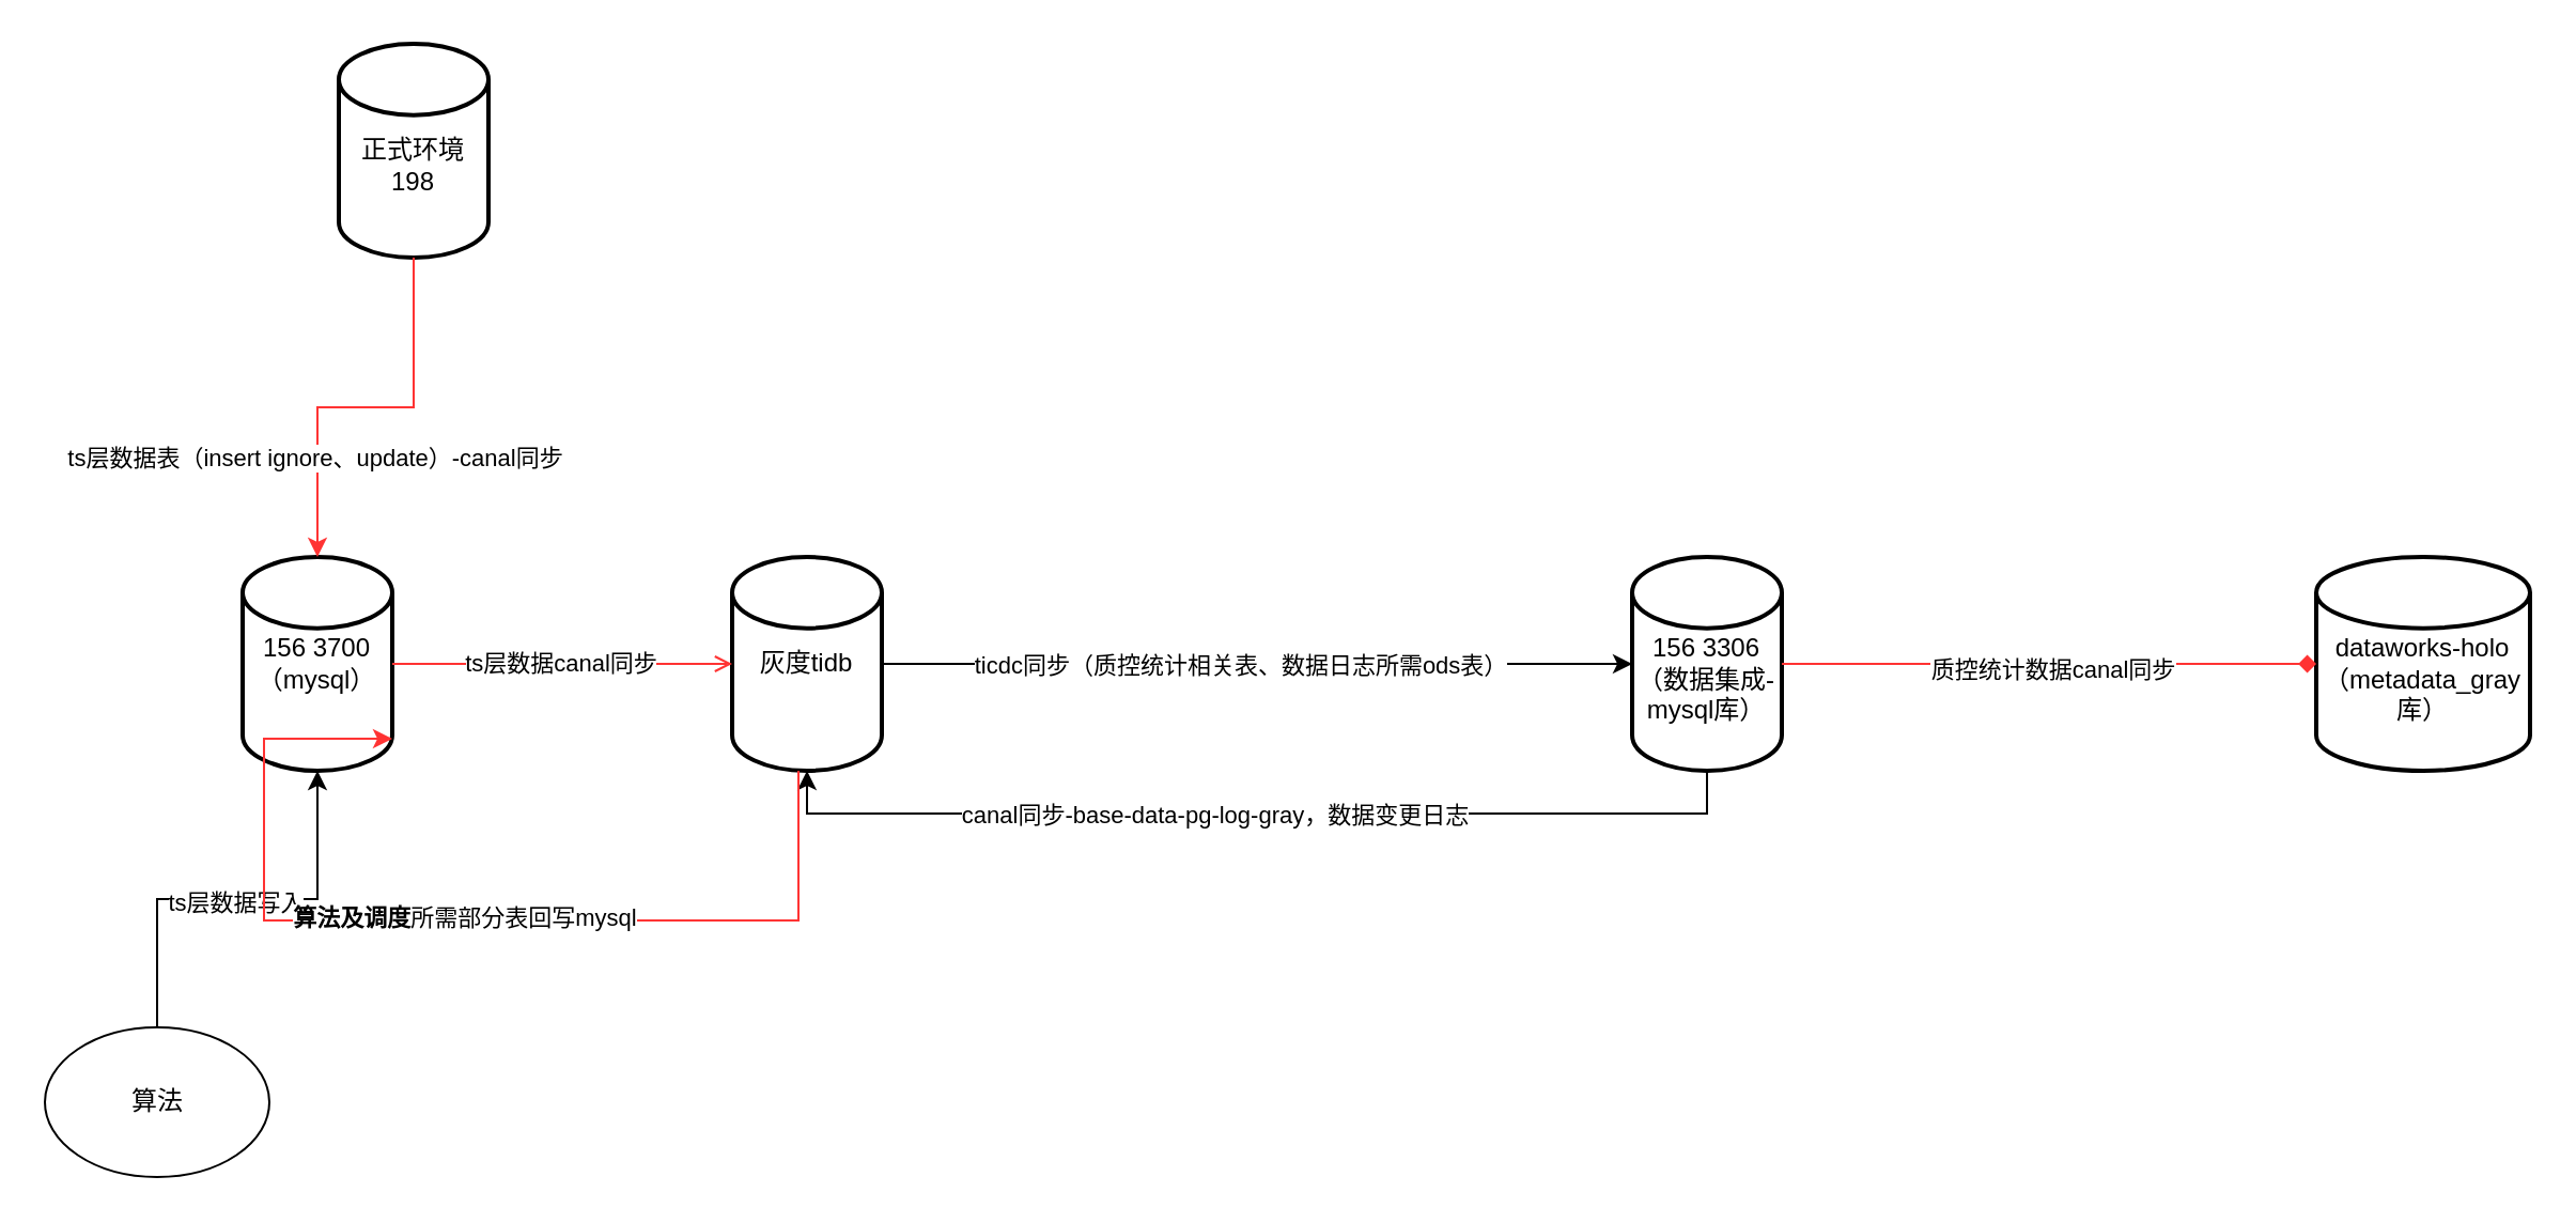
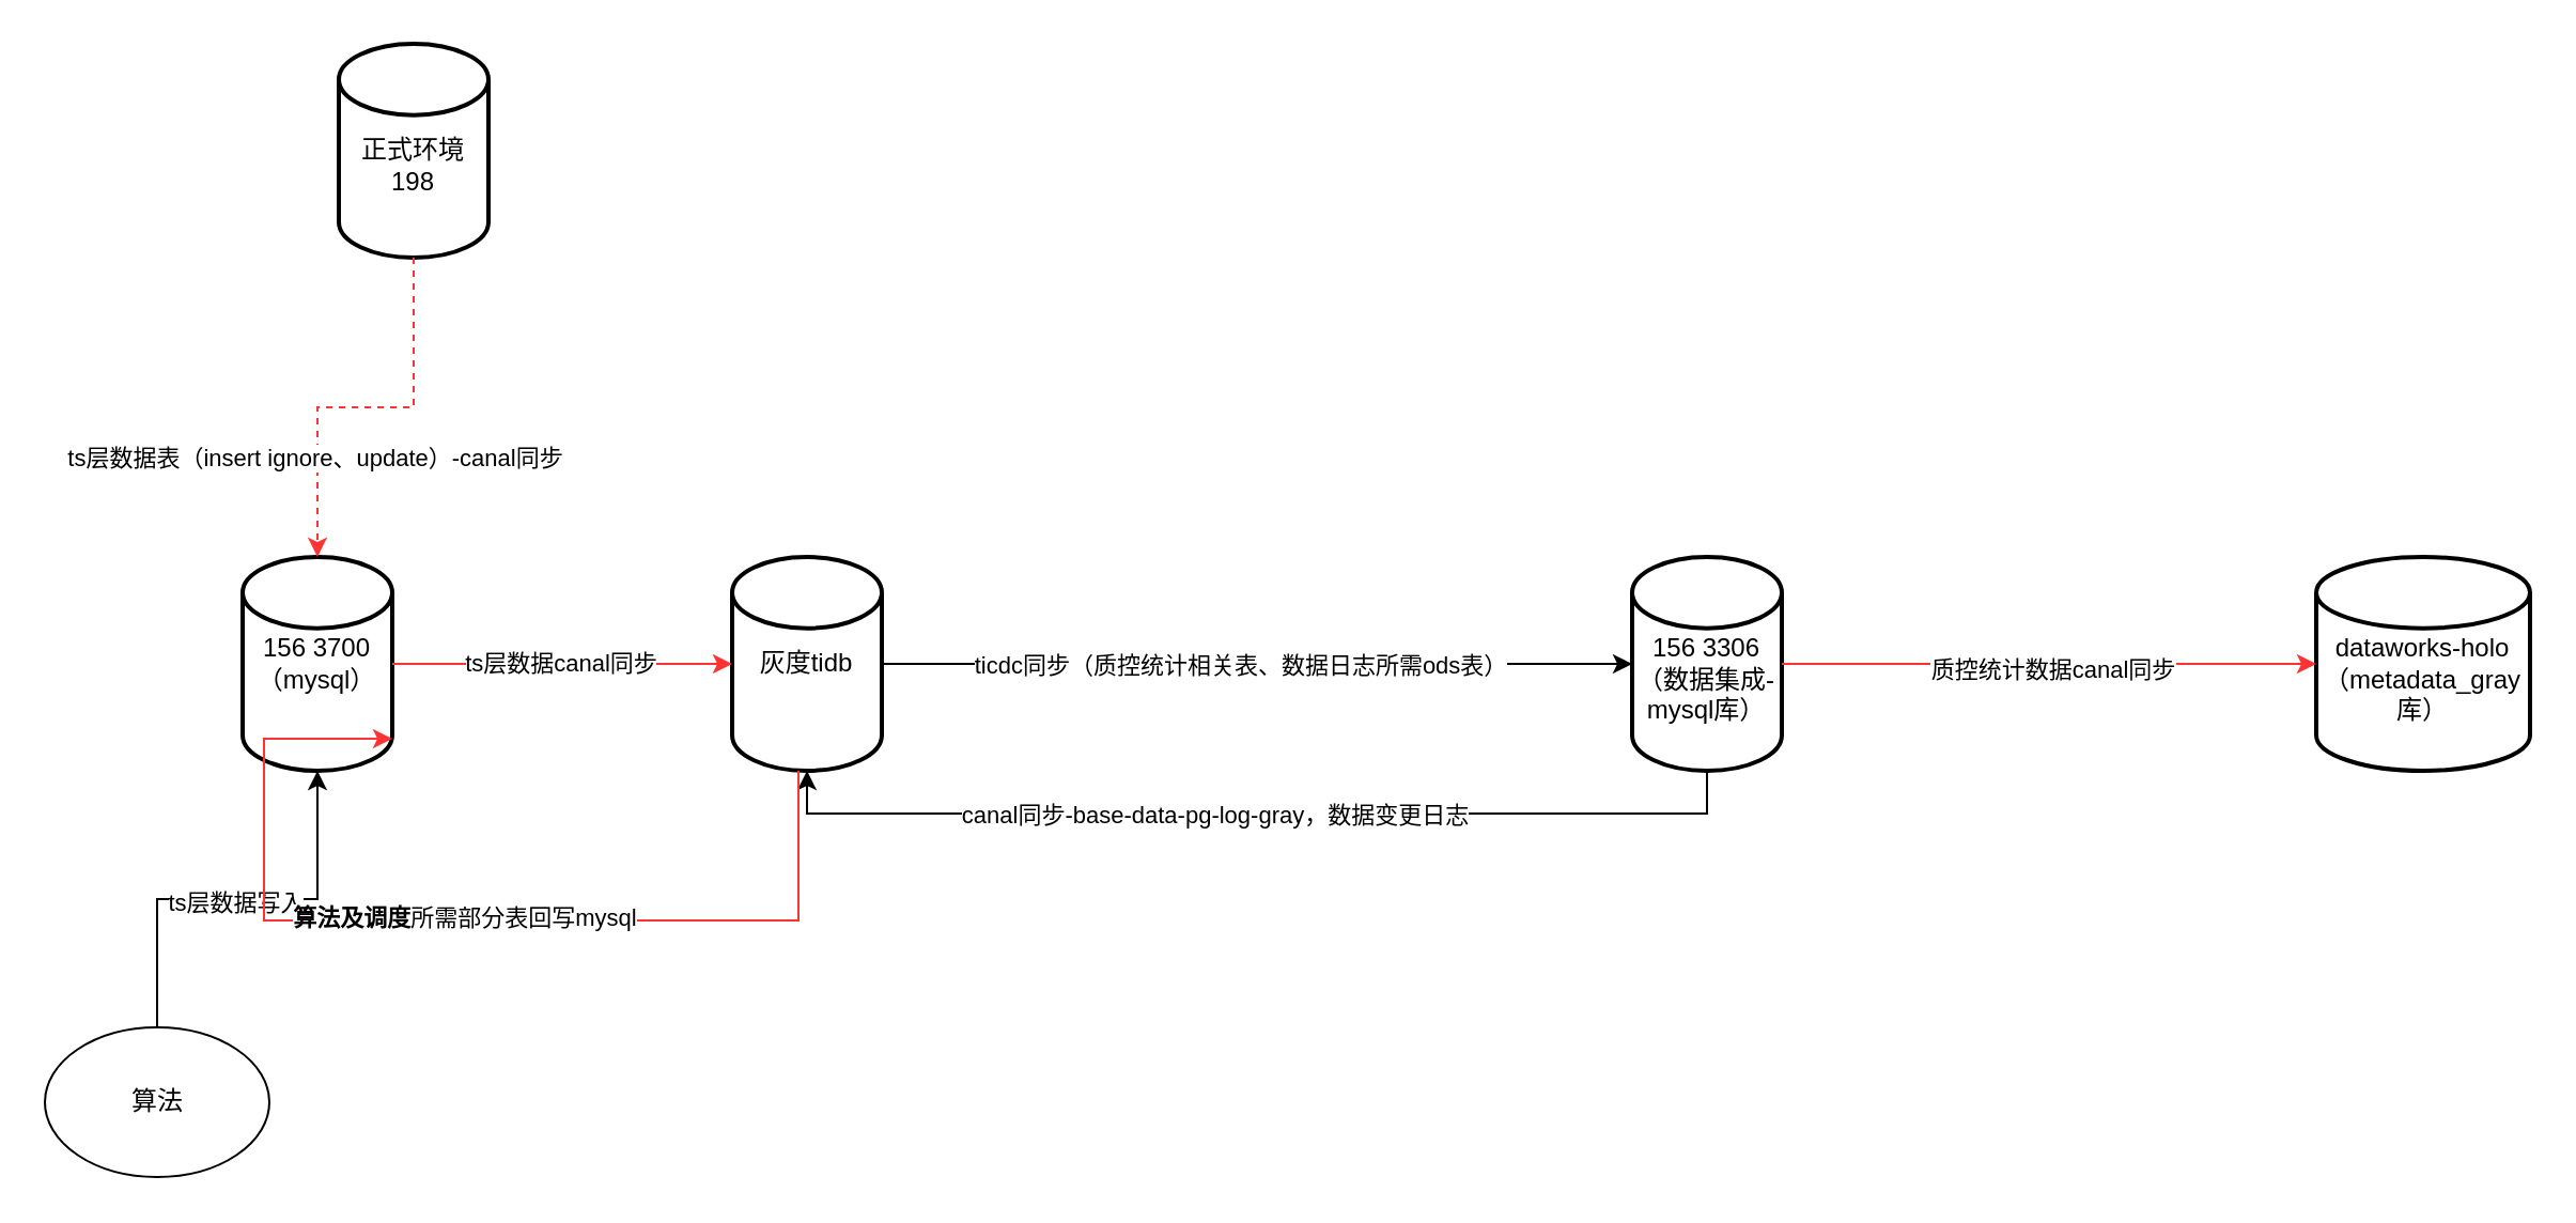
  <mxCell id="0" />
  <mxCell id="1" parent="0" />
  <mxCell id="2" value="156 3700（mysql）" style="strokeWidth=2;html=1;shape=mxgraph.flowchart.database;whiteSpace=wrap;" vertex="1" parent="1"><mxGeometry x="113" y="260" width="70" height="100" as="geometry" /></mxCell>
  <mxCell id="3" value="&lt;div&gt;&lt;br&gt;&lt;/div&gt;156 3306&lt;br&gt;（数据集成-mysql库）" style="strokeWidth=2;html=1;shape=mxgraph.flowchart.database;whiteSpace=wrap;" vertex="1" parent="1"><mxGeometry x="763" y="260" width="70" height="100" as="geometry" /></mxCell>
  <mxCell id="4" value="算法" style="ellipse;whiteSpace=wrap;html=1;" vertex="1" parent="1"><mxGeometry x="20.5" y="480" width="105" height="70" as="geometry" /></mxCell>
  <mxCell id="5" style="edgeStyle=orthogonalEdgeStyle;rounded=0;orthogonalLoop=1;jettySize=auto;html=1;entryX=0.5;entryY=1;entryDx=0;entryDy=0;entryPerimeter=0;" edge="1" parent="1" source="4" target="2"><mxGeometry relative="1" as="geometry" /></mxCell>
  <mxCell id="6" value="ts层数据写入" style="edgeLabel;html=1;align=center;verticalAlign=middle;resizable=0;points=[];" vertex="1" connectable="0" parent="5"><mxGeometry x="-0.012" y="-1" relative="1" as="geometry"><mxPoint as="offset" /></mxGeometry></mxCell>
  <mxCell id="7" value="灰度tidb" style="strokeWidth=2;html=1;shape=mxgraph.flowchart.database;whiteSpace=wrap;" vertex="1" parent="1"><mxGeometry x="342" y="260" width="70" height="100" as="geometry" /></mxCell>
- <mxCell id="8" style="edgeStyle=orthogonalEdgeStyle;rounded=0;orthogonalLoop=1;jettySize=auto;html=1;entryX=0;entryY=0.5;entryDx=0;entryDy=0;entryPerimeter=0;strokeColor=#FF3333;endArrow=open;" edge="1" parent="1" source="2" target="7"><mxGeometry relative="1" as="geometry" /></mxCell>
+ <mxCell id="8" style="edgeStyle=orthogonalEdgeStyle;rounded=0;orthogonalLoop=1;jettySize=auto;html=1;entryX=0;entryY=0.5;entryDx=0;entryDy=0;entryPerimeter=0;strokeColor=#FF3333;" edge="1" parent="1" source="2" target="7"><mxGeometry relative="1" as="geometry" /></mxCell>
  <mxCell id="9" value="ts层数据canal同步" style="edgeLabel;html=1;align=center;verticalAlign=middle;resizable=0;points=[];" vertex="1" connectable="0" parent="8"><mxGeometry x="-0.026" y="1" relative="1" as="geometry"><mxPoint x="1" as="offset" /></mxGeometry></mxCell>
  <mxCell id="10" style="edgeStyle=orthogonalEdgeStyle;rounded=0;orthogonalLoop=1;jettySize=auto;html=1;entryX=0;entryY=0.5;entryDx=0;entryDy=0;entryPerimeter=0;" edge="1" parent="1" source="7" target="3"><mxGeometry relative="1" as="geometry" /></mxCell>
  <mxCell id="11" value="ticdc同步（质控统计相关表、数据日志所需ods表）" style="edgeLabel;html=1;align=center;verticalAlign=middle;resizable=0;points=[];" vertex="1" connectable="0" parent="10"><mxGeometry x="-0.046" relative="1" as="geometry"><mxPoint as="offset" /></mxGeometry></mxCell>
  <mxCell id="12" value="&lt;div&gt;&lt;br&gt;&lt;/div&gt;dataworks-holo（metadata_gray库）" style="strokeWidth=2;html=1;shape=mxgraph.flowchart.database;whiteSpace=wrap;" vertex="1" parent="1"><mxGeometry x="1083" y="260" width="100" height="100" as="geometry" /></mxCell>
- <mxCell id="13" style="edgeStyle=orthogonalEdgeStyle;rounded=0;orthogonalLoop=1;jettySize=auto;html=1;entryX=0;entryY=0.5;entryDx=0;entryDy=0;entryPerimeter=0;strokeColor=#FF3333;endArrow=diamond;" edge="1" parent="1" source="3" target="12"><mxGeometry relative="1" as="geometry" /></mxCell>
+ <mxCell id="13" style="edgeStyle=orthogonalEdgeStyle;rounded=0;orthogonalLoop=1;jettySize=auto;html=1;entryX=0;entryY=0.5;entryDx=0;entryDy=0;entryPerimeter=0;strokeColor=#FF3333;" edge="1" parent="1" source="3" target="12"><mxGeometry relative="1" as="geometry" /></mxCell>
  <mxCell id="14" value="质控统计数据canal同步" style="edgeLabel;html=1;align=center;verticalAlign=middle;resizable=0;points=[];" vertex="1" connectable="0" parent="13"><mxGeometry x="0.01" y="-2" relative="1" as="geometry"><mxPoint as="offset" /></mxGeometry></mxCell>
  <mxCell id="15" value="&lt;div&gt;&lt;br&gt;&lt;/div&gt;正式环境198" style="strokeWidth=2;html=1;shape=mxgraph.flowchart.database;whiteSpace=wrap;" vertex="1" parent="1"><mxGeometry x="158" y="20" width="70" height="100" as="geometry" /></mxCell>
- <mxCell id="16" style="edgeStyle=orthogonalEdgeStyle;rounded=0;orthogonalLoop=1;jettySize=auto;html=1;entryX=0.5;entryY=0;entryDx=0;entryDy=0;entryPerimeter=0;strokeColor=#FF3333;" edge="1" parent="1" source="15" target="2"><mxGeometry relative="1" as="geometry" /></mxCell>
+ <mxCell id="16" style="edgeStyle=orthogonalEdgeStyle;rounded=0;orthogonalLoop=1;jettySize=auto;html=1;entryX=0.5;entryY=0;entryDx=0;entryDy=0;entryPerimeter=0;strokeColor=#FF3333;dashed=1;" edge="1" parent="1" source="15" target="2"><mxGeometry relative="1" as="geometry" /></mxCell>
  <mxCell id="17" value="ts层数据表（insert ignore、update）-canal同步" style="edgeLabel;html=1;align=center;verticalAlign=middle;resizable=0;points=[];" vertex="1" connectable="0" parent="16"><mxGeometry x="0.492" y="-2" relative="1" as="geometry"><mxPoint as="offset" /></mxGeometry></mxCell>
  <mxCell id="18" style="edgeStyle=orthogonalEdgeStyle;rounded=0;orthogonalLoop=1;jettySize=auto;html=1;entryX=0.5;entryY=1;entryDx=0;entryDy=0;entryPerimeter=0;" edge="1" parent="1" source="3" target="7"><mxGeometry relative="1" as="geometry"><Array as="points"><mxPoint x="798" y="380" /><mxPoint x="377" y="380" /></Array></mxGeometry></mxCell>
  <mxCell id="19" value="canal同步-base-data-pg-log-gray，数据变更日志" style="edgeLabel;html=1;align=center;verticalAlign=middle;resizable=0;points=[];" vertex="1" connectable="0" parent="18"><mxGeometry x="0.088" relative="1" as="geometry"><mxPoint as="offset" /></mxGeometry></mxCell>
  <mxCell id="20" style="edgeStyle=orthogonalEdgeStyle;rounded=0;orthogonalLoop=1;jettySize=auto;html=1;entryX=1;entryY=0.85;entryDx=0;entryDy=0;entryPerimeter=0;strokeColor=#FF3333;" edge="1" parent="1" target="2"><mxGeometry relative="1" as="geometry"><mxPoint x="373" y="360" as="sourcePoint" /><Array as="points"><mxPoint x="373" y="430" /><mxPoint x="123" y="430" /></Array></mxGeometry></mxCell>
  <mxCell id="21" value="&lt;b&gt;算法及调度&lt;/b&gt;所需部分表回写mysql" style="edgeLabel;html=1;align=center;verticalAlign=middle;resizable=0;points=[];" vertex="1" connectable="0" parent="20"><mxGeometry x="-0.022" y="-2" relative="1" as="geometry"><mxPoint as="offset" /></mxGeometry></mxCell>
